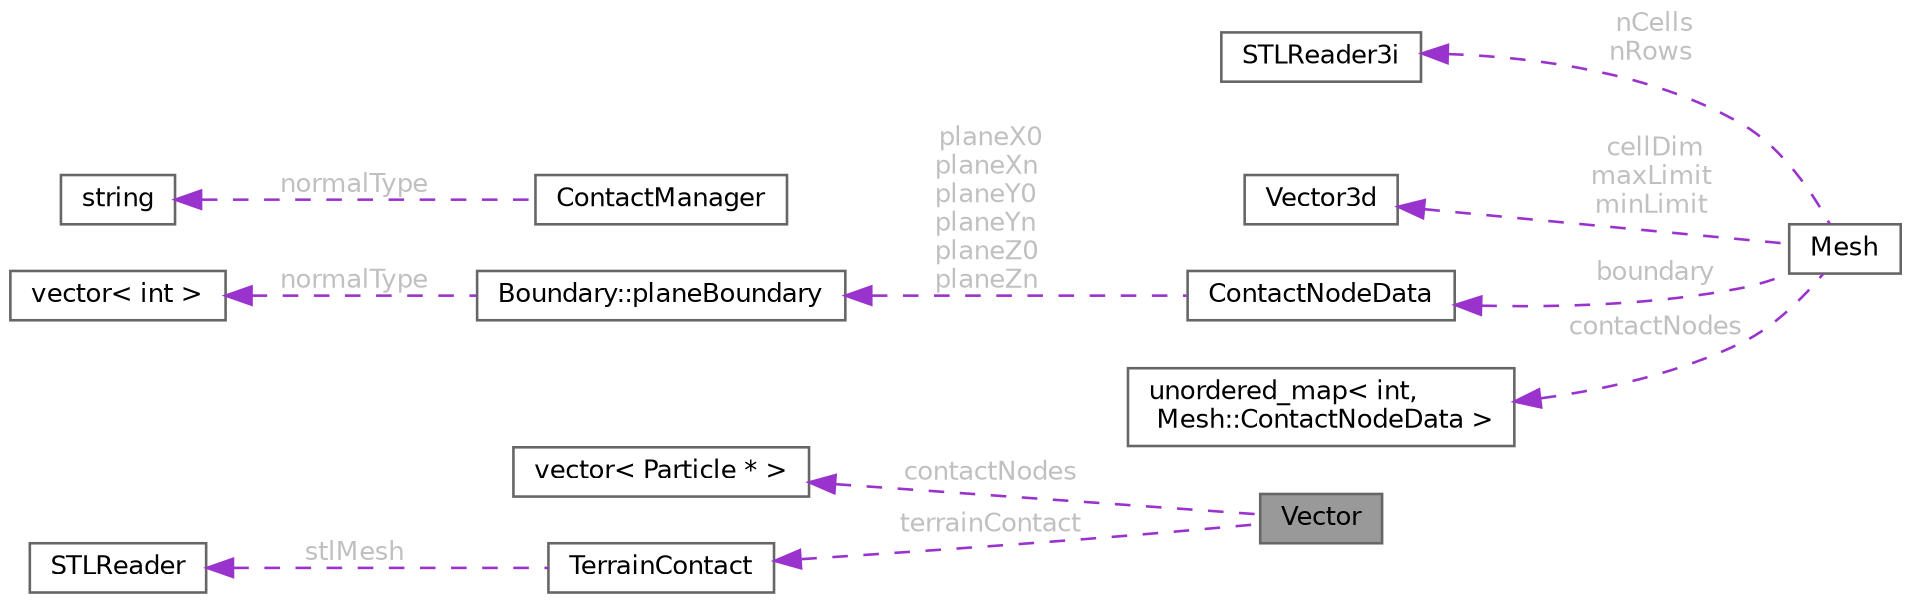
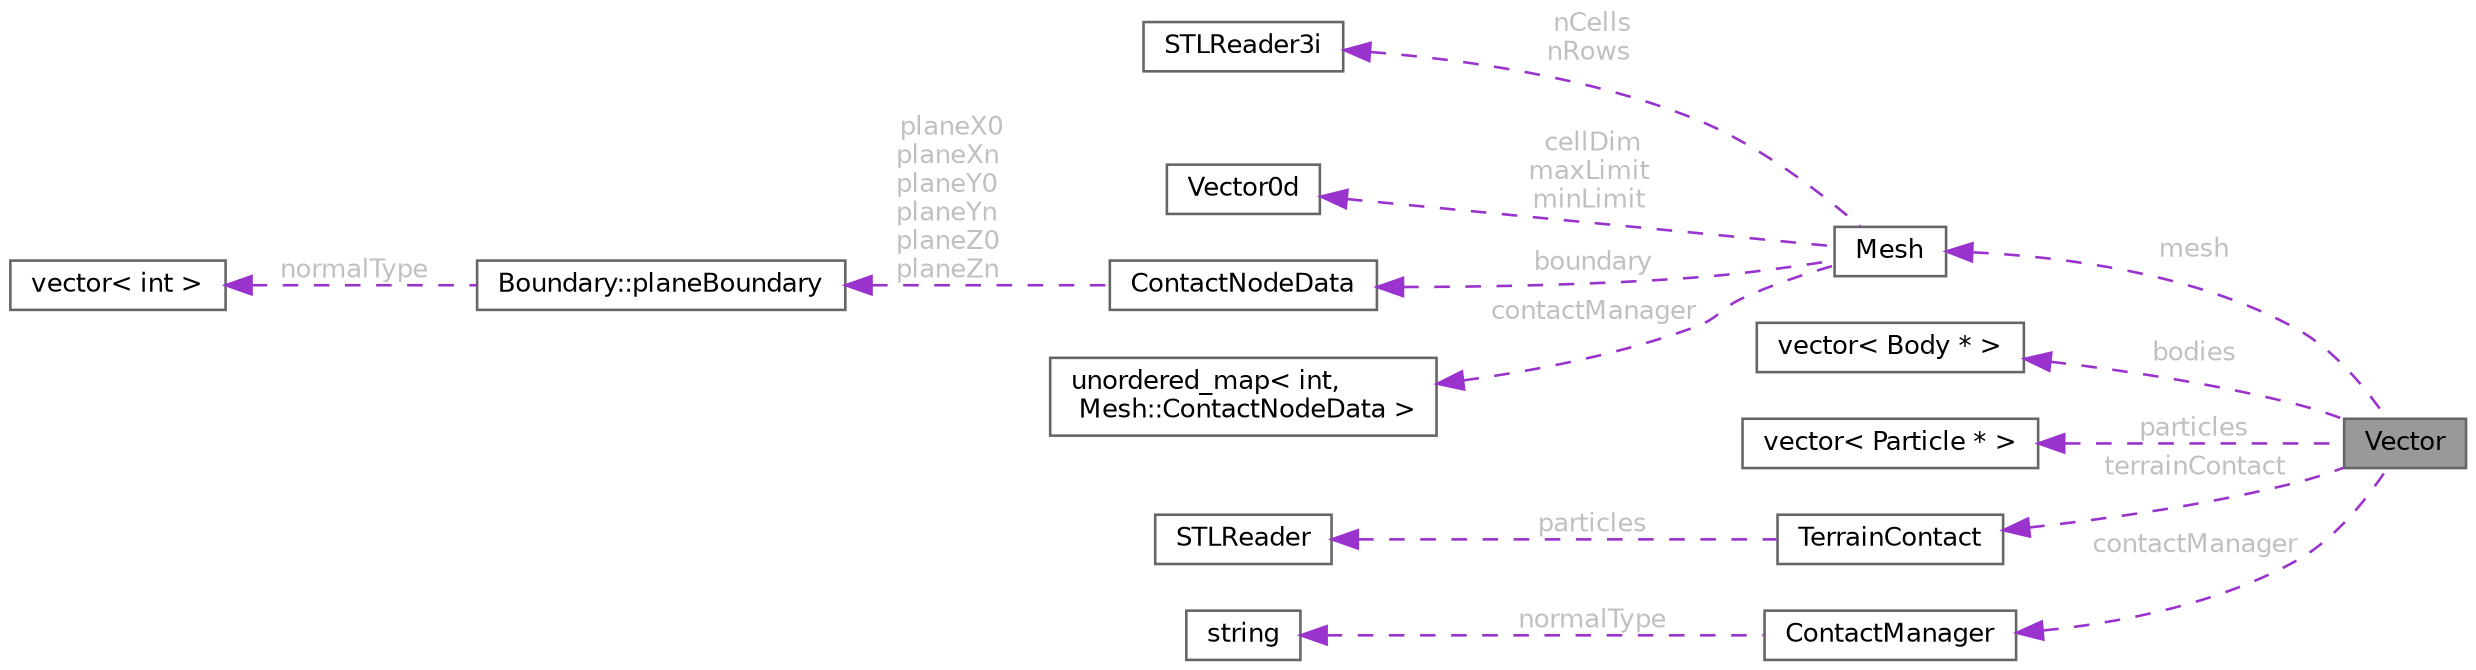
  digraph {
    rankdir=LR
    node [color=gray40 fillcolor=white fontname=Helvetica fontsize=10 shape=box style=filled]
    edge [color=darkorchid3 dir=back fontcolor=grey fontname=Helvetica fontsize=10 labelfontname=Helvetica labelfontsize=10 style=dashed]
    n1 [fillcolor=grey60 fontcolor=black height=0.2 label=Vector width=0.4]
    n2 [height=0.2 label=Mesh width=0.4]
    n3 [height=0.2 label=STLReader3i width=0.4]
-   n4 [height=0.2 label=Vector3d width=0.4]
+   n4 [height=0.2 label=Vector0d width=0.4]
    n5 [height=0.2 label=ContactNodeData width=0.4]
    n6 [height=0.2 label="Boundary::planeBoundary" width=0.4]
    n7 [height=0.2 label="vector\< int \>" width=0.4]
    n8 [height=0.2 label="unordered_map\< int,\l Mesh::ContactNodeData \>" width=0.4]
+   n9 [height=0.2 label="vector\< Body * \>" width=0.4]
    n10 [height=0.2 label="vector\< Particle * \>" width=0.4]
    n11 [height=0.2 label=TerrainContact width=0.4]
    n12 [height=0.2 label=STLReader width=0.4]
    n13 [height=0.2 label=ContactManager width=0.4]
    n14 [height=0.2 label=string width=0.4]
+   n2 -> n1 [label=" mesh"]
    n3 -> n2 [label=" nCells\nnRows"]
    n4 -> n2 [label=" cellDim\nmaxLimit\nminLimit"]
    n5 -> n2 [label=" boundary"]
    n6 -> n5 [label=" planeX0\nplaneXn\nplaneY0\nplaneYn\nplaneZ0\nplaneZn"]
    n7 -> n6 [label=" normalType"]
-   n8 -> n2 [label=" contactNodes"]
-   n10 -> n1 [label=" contactNodes"]
+   n8 -> n2 [label=" contactManager"]
+   n9 -> n1 [label=" bodies"]
+   n10 -> n1 [label=" particles"]
    n11 -> n1 [label=" terrainContact"]
-   n12 -> n11 [label=" stlMesh"]
+   n12 -> n11 [label=" particles"]
+   n13 -> n1 [label=" contactManager"]
    n14 -> n13 [label=" normalType"]
  }
